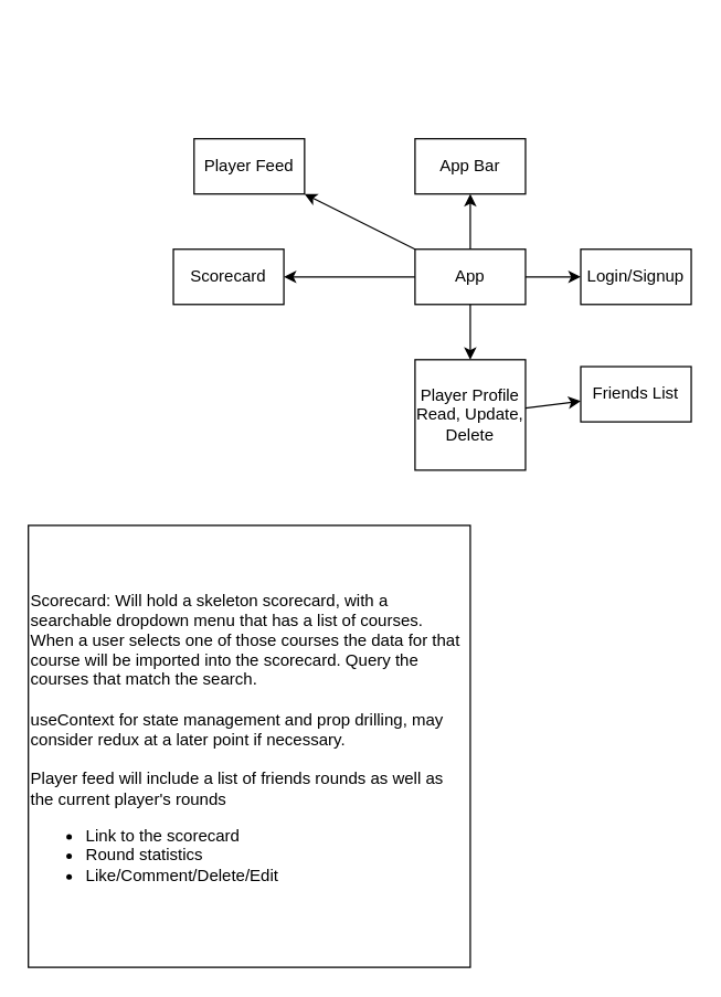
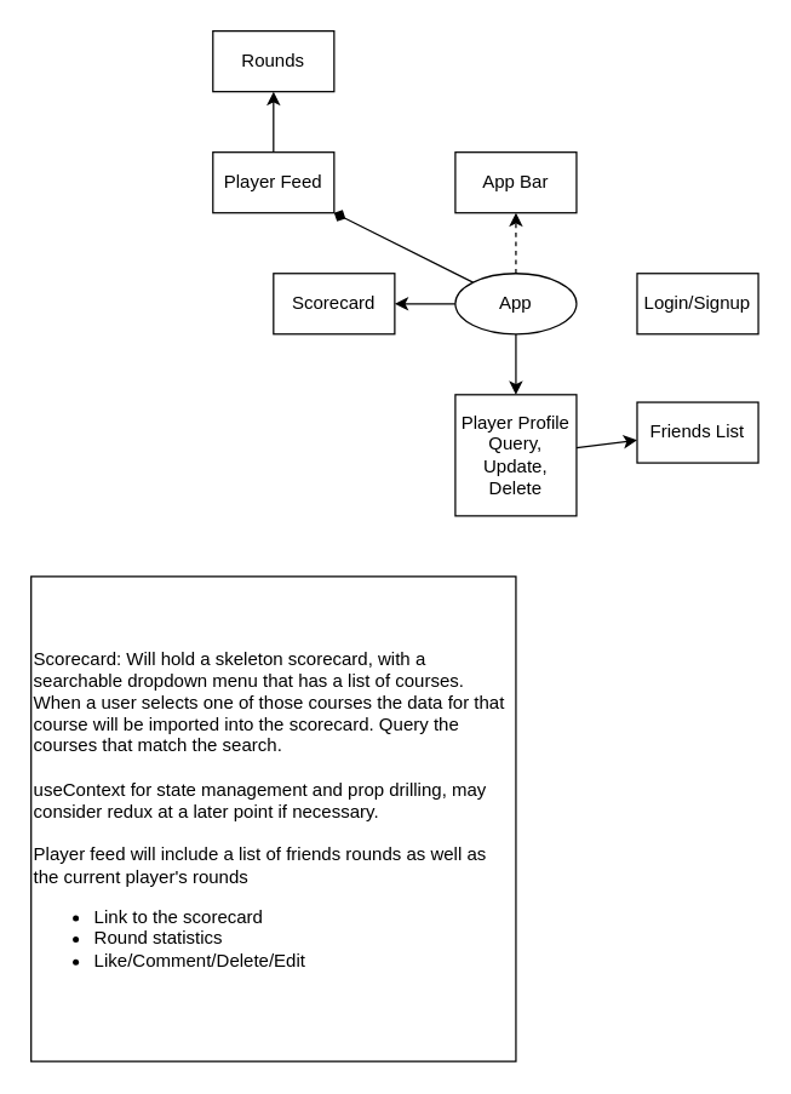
  <mxCell id="0" />
  <mxCell id="1" parent="0" />
  <mxCell id="2" value="" style="edgeStyle=none;html=1;" edge="1" parent="1" source="7" target="9"><mxGeometry relative="1" as="geometry" /></mxCell>
- <mxCell id="3" value="" style="edgeStyle=none;html=1;" edge="1" parent="1" source="7" target="10"><mxGeometry relative="1" as="geometry" /></mxCell>
- <mxCell id="4" value="" style="edgeStyle=none;html=1;" edge="1" parent="1" source="7" target="11"><mxGeometry relative="1" as="geometry" /></mxCell>
- <mxCell id="5" value="" style="edgeStyle=none;html=1;" edge="1" parent="1" source="7" target="13"><mxGeometry relative="1" as="geometry" /></mxCell>
+ <mxCell id="4" value="" style="edgeStyle=none;html=1;dashed=1;" edge="1" parent="1" source="7" target="11"><mxGeometry relative="1" as="geometry" /></mxCell>
+ <mxCell id="5" value="" style="edgeStyle=none;html=1;endArrow=diamond;" edge="1" parent="1" source="7" target="13"><mxGeometry relative="1" as="geometry" /></mxCell>
  <mxCell id="6" value="" style="edgeStyle=none;html=1;" edge="1" parent="1" source="7" target="15"><mxGeometry relative="1" as="geometry" /></mxCell>
- <mxCell id="7" value="App" style="rounded=0;whiteSpace=wrap;html=1;" vertex="1" parent="1"><mxGeometry x="300" y="180" width="80" height="40" as="geometry" /></mxCell>
+ <mxCell id="7" value="App" style="ellipse;whiteSpace=wrap;html=1;" vertex="1" parent="1"><mxGeometry x="300" y="180" width="80" height="40" as="geometry" /></mxCell>
  <mxCell id="8" value="" style="edgeStyle=none;html=1;" edge="1" parent="1" source="9" target="17"><mxGeometry relative="1" as="geometry" /></mxCell>
- <mxCell id="9" value="Player Profile&lt;br&gt;Read, Update, Delete" style="rounded=0;whiteSpace=wrap;html=1;" vertex="1" parent="1"><mxGeometry x="300" y="260" width="80" height="80" as="geometry" /></mxCell>
+ <mxCell id="9" value="Player Profile&lt;br&gt;Query, Update, Delete" style="rounded=0;whiteSpace=wrap;html=1;" vertex="1" parent="1"><mxGeometry x="300" y="260" width="80" height="80" as="geometry" /></mxCell>
  <mxCell id="10" value="Login/Signup" style="rounded=0;whiteSpace=wrap;html=1;" vertex="1" parent="1"><mxGeometry x="420" y="180" width="80" height="40" as="geometry" /></mxCell>
  <mxCell id="11" value="App Bar&lt;br&gt;" style="rounded=0;whiteSpace=wrap;html=1;" vertex="1" parent="1"><mxGeometry x="300" y="100" width="80" height="40" as="geometry" /></mxCell>
+ <mxCell id="12" value="" style="edgeStyle=none;html=1;" edge="1" parent="1" source="13" target="14"><mxGeometry relative="1" as="geometry" /></mxCell>
  <mxCell id="13" value="Player Feed" style="rounded=0;whiteSpace=wrap;html=1;" vertex="1" parent="1"><mxGeometry x="140" y="100" width="80" height="40" as="geometry" /></mxCell>
- <mxCell id="15" value="Scorecard" style="rounded=0;whiteSpace=wrap;html=1;" vertex="1" parent="1"><mxGeometry x="125" y="180" width="80" height="40" as="geometry" /></mxCell>
+ <mxCell id="14" value="Rounds" style="rounded=0;whiteSpace=wrap;html=1;" vertex="1" parent="1"><mxGeometry x="140" y="20" width="80" height="40" as="geometry" /></mxCell>
+ <mxCell id="15" value="Scorecard" style="rounded=0;whiteSpace=wrap;html=1;" vertex="1" parent="1"><mxGeometry x="180" y="180" width="80" height="40" as="geometry" /></mxCell>
  <mxCell id="16" value="Scorecard: Will hold a skeleton scorecard, with a searchable dropdown menu that has a list of courses. When a user selects one of those courses the data for that course will be imported into the scorecard. Query the courses that match the search.&lt;br&gt;&lt;br&gt;useContext for state management and prop drilling, may consider redux at a later point if necessary.&lt;br&gt;&lt;br&gt;Player feed will include a list of friends rounds as well as the current player's rounds&lt;br&gt;&lt;ul&gt;&lt;li&gt;Link to the scorecard&lt;/li&gt;&lt;li&gt;Round statistics&lt;/li&gt;&lt;li&gt;Like/Comment/Delete/Edit&lt;/li&gt;&lt;/ul&gt;" style="rounded=0;whiteSpace=wrap;html=1;align=left;perimeterSpacing=0;strokeWidth=1;" vertex="1" parent="1"><mxGeometry x="20" y="380" width="320" height="320" as="geometry" /></mxCell>
  <mxCell id="17" value="Friends List" style="rounded=0;whiteSpace=wrap;html=1;" vertex="1" parent="1"><mxGeometry x="420" y="265" width="80" height="40" as="geometry" /></mxCell>
